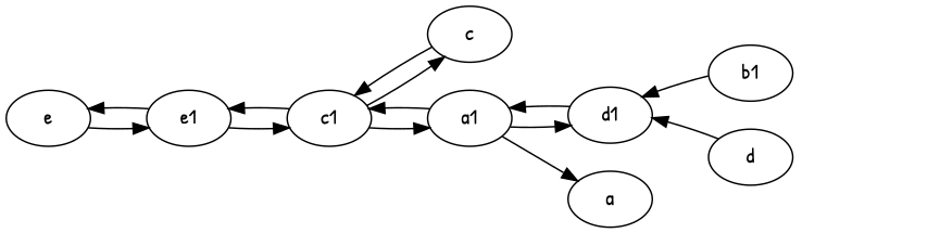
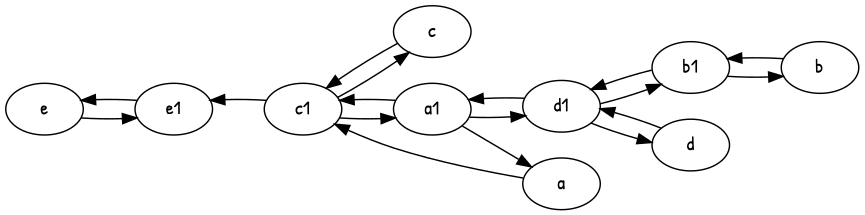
  digraph {
    fontname="Patrick Hand"
    rankdir=LR
    node [fontname="Patrick Hand"]
    edge [fontname="Patrick Hand"]
    e
    e1
    c1
    c
    a1
    d1
    b1
    d
    a
+   b
    e -> e1
    e1 -> e
-   e1 -> c1
+   a -> c1
    c1 -> e1
    c1 -> c
    c1 -> a1
    c -> c1
    a1 -> c1
    a1 -> d1
    a1 -> a
    d1 -> a1
+   d1 -> b1
+   d1 -> d
    b1 -> d1
+   b1 -> b
    d -> d1
+   b -> b1
  }
